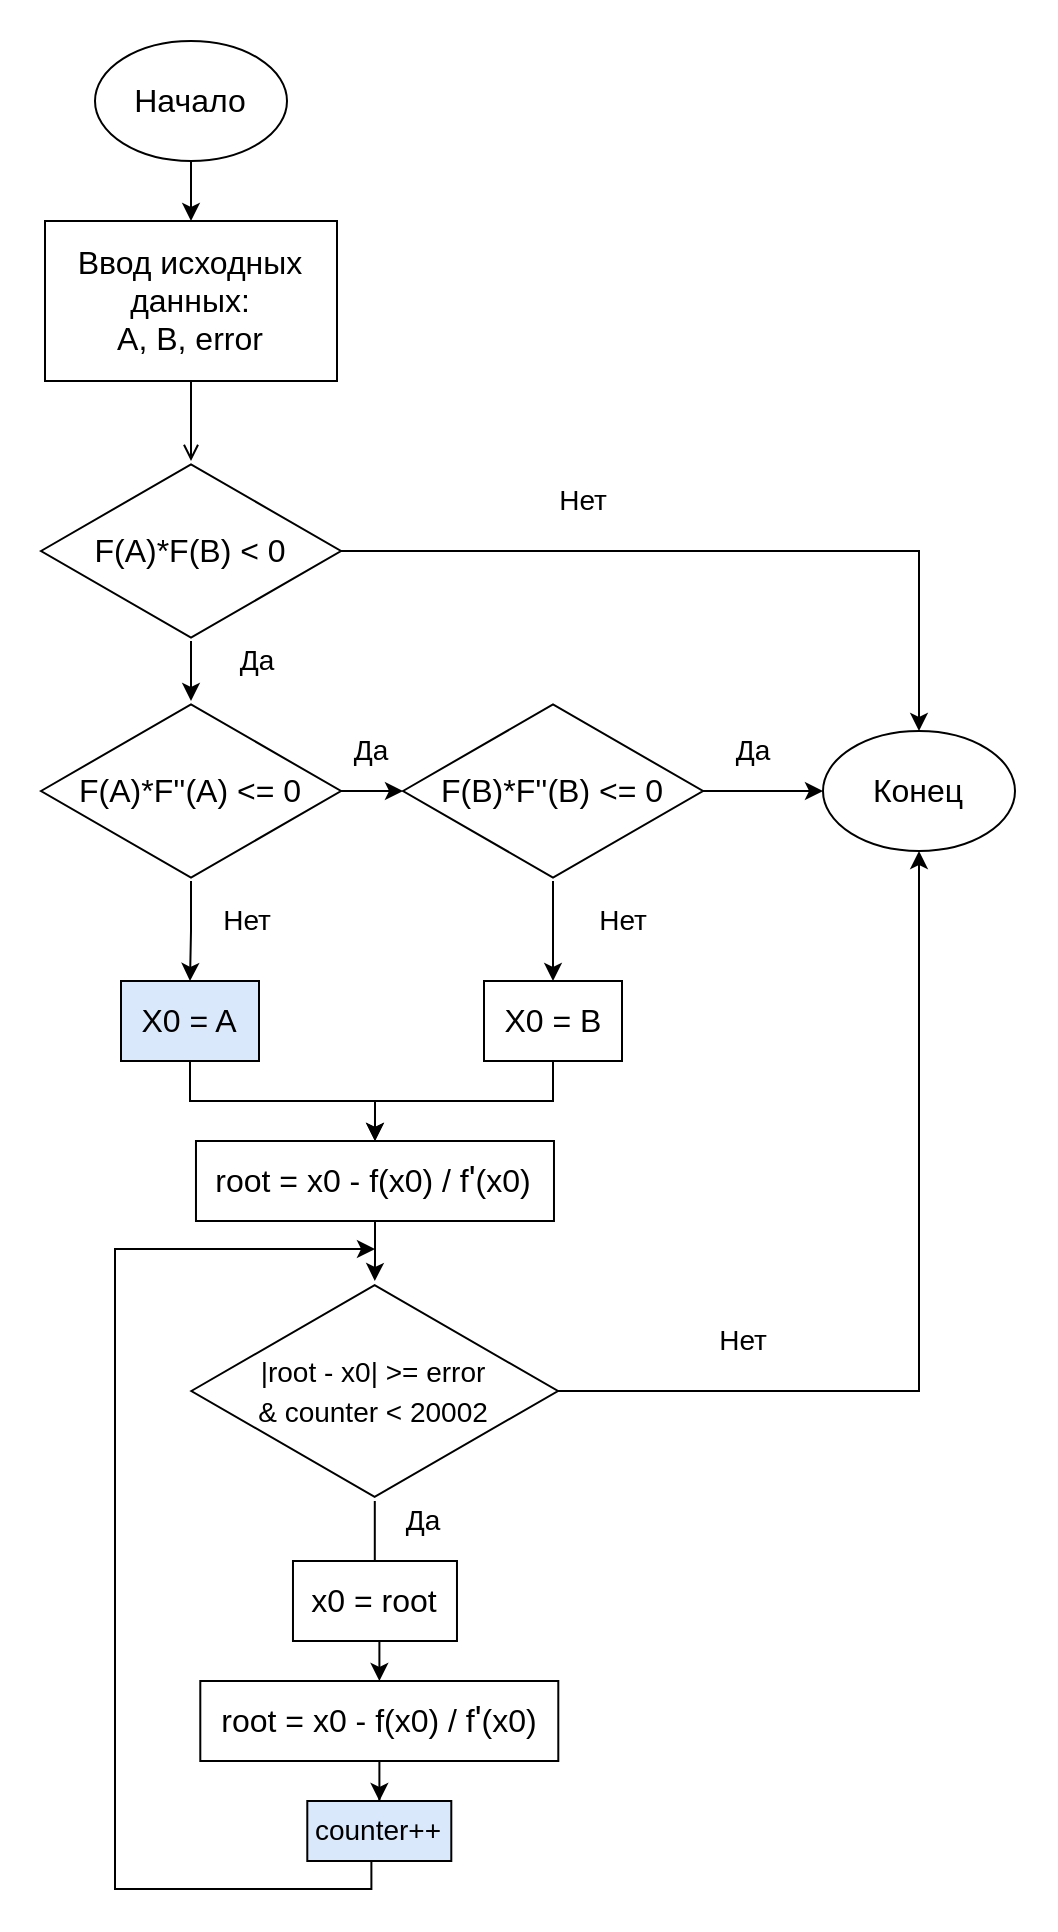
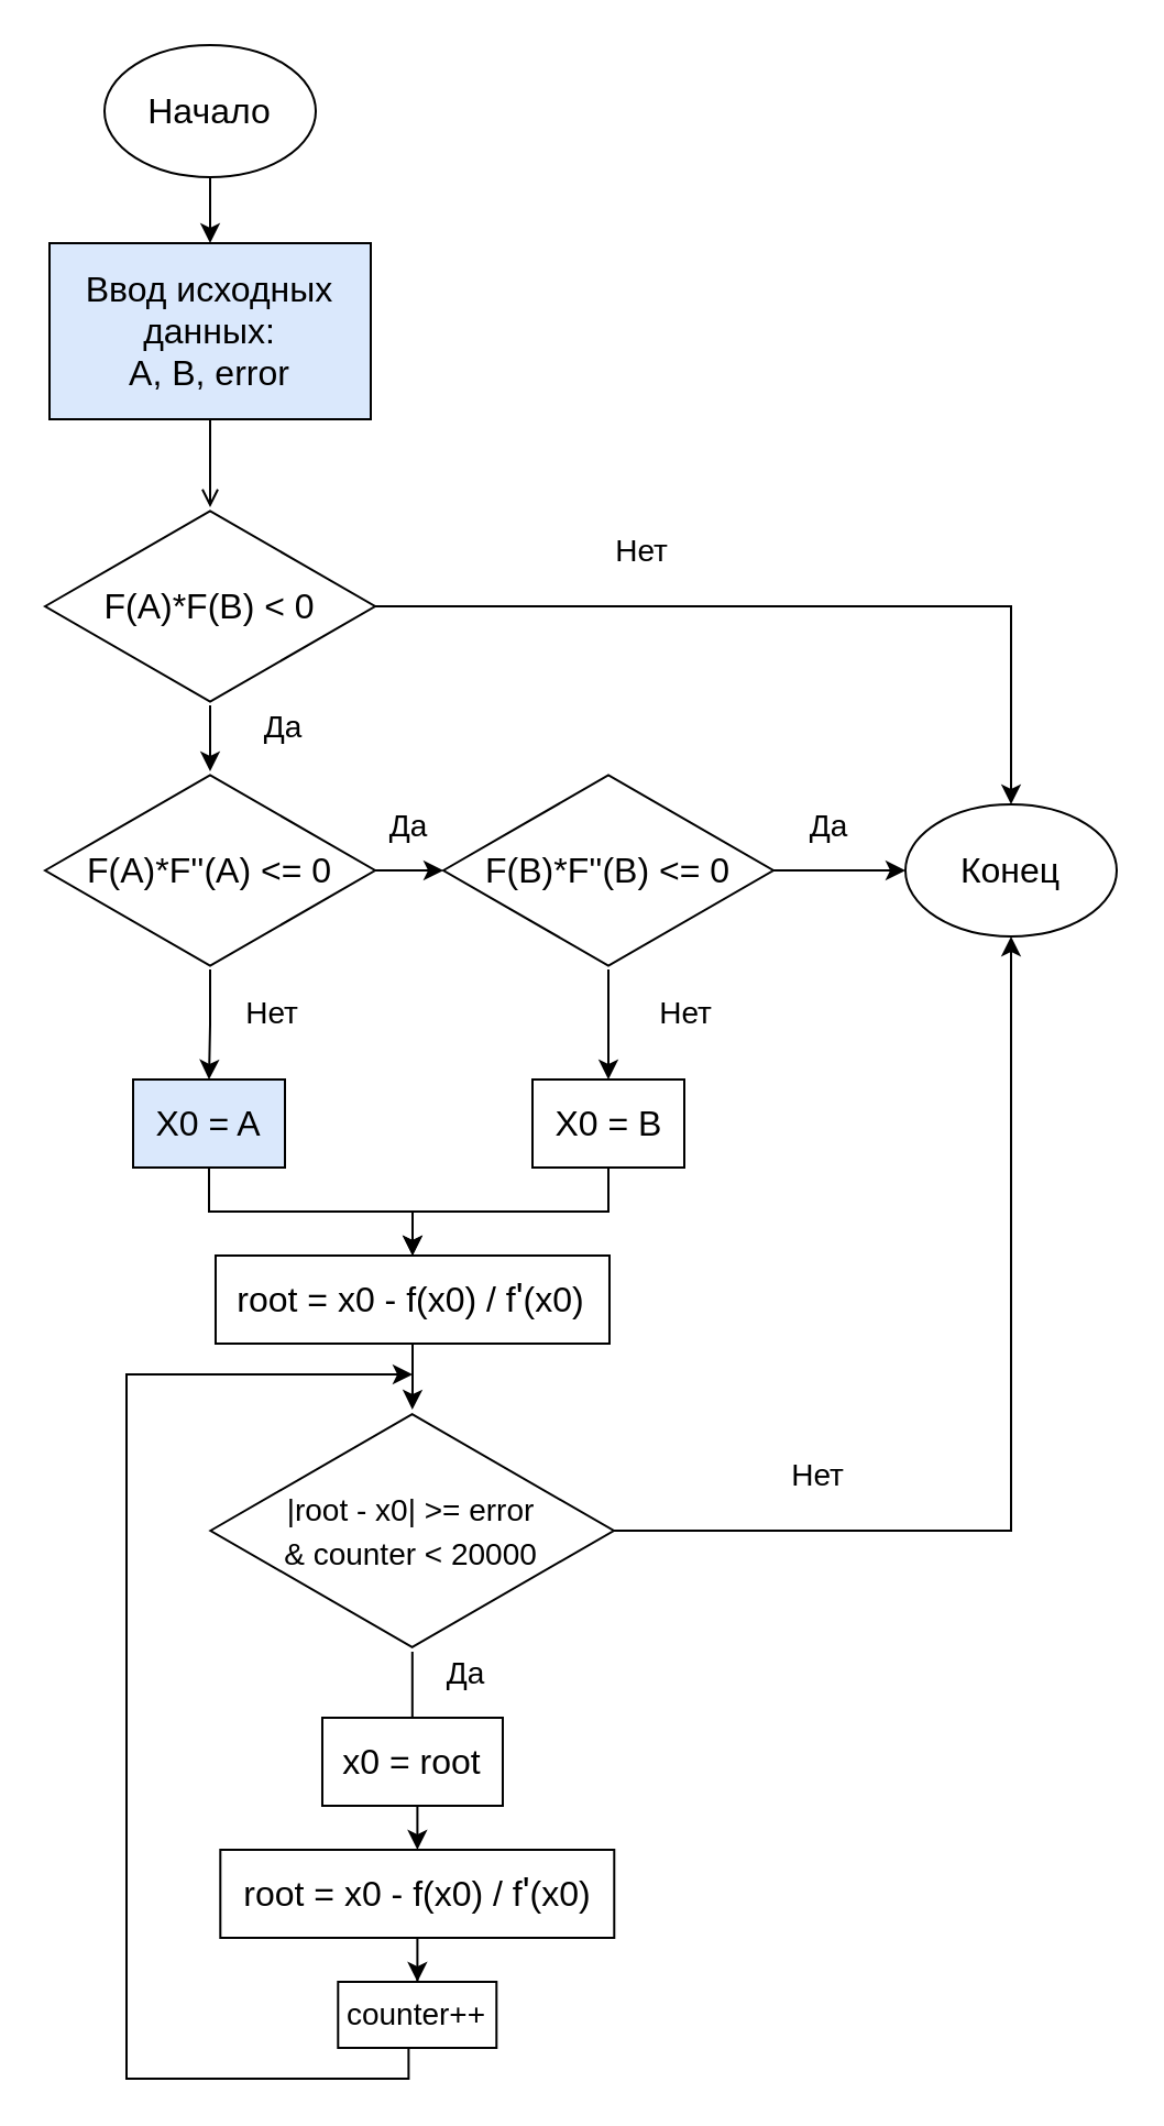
  <mxCell id="0" />
  <mxCell id="1" parent="0" />
  <mxCell id="2" value="" style="edgeStyle=orthogonalEdgeStyle;rounded=0;orthogonalLoop=1;jettySize=auto;html=1;fontSize=16;" edge="1" parent="1" source="3" target="5"><mxGeometry relative="1" as="geometry" /></mxCell>
  <mxCell id="3" value="&lt;font style=&quot;font-size: 16px&quot;&gt;Начало&lt;/font&gt;" style="ellipse;whiteSpace=wrap;html=1;" vertex="1" parent="1"><mxGeometry x="47" y="20" width="96" height="60" as="geometry" /></mxCell>
  <mxCell id="4" value="" style="edgeStyle=orthogonalEdgeStyle;rounded=0;orthogonalLoop=1;jettySize=auto;html=1;fontSize=16;endArrow=open;" edge="1" parent="1" source="5" target="8"><mxGeometry relative="1" as="geometry" /></mxCell>
- <mxCell id="5" value="Ввод исходных данных:&lt;br&gt;A, B, error" style="rounded=0;whiteSpace=wrap;html=1;fontSize=16;" vertex="1" parent="1"><mxGeometry x="22" y="110" width="146" height="80" as="geometry" /></mxCell>
+ <mxCell id="5" value="Ввод исходных данных:&lt;br&gt;A, B, error" style="rounded=0;whiteSpace=wrap;html=1;fontSize=16;fillColor=#dae8fc;" vertex="1" parent="1"><mxGeometry x="22" y="110" width="146" height="80" as="geometry" /></mxCell>
  <mxCell id="6" value="" style="edgeStyle=orthogonalEdgeStyle;rounded=0;orthogonalLoop=1;jettySize=auto;html=1;fontSize=16;" edge="1" parent="1" source="8" target="11"><mxGeometry relative="1" as="geometry" /></mxCell>
  <mxCell id="7" style="edgeStyle=orthogonalEdgeStyle;rounded=0;orthogonalLoop=1;jettySize=auto;html=1;entryX=0.5;entryY=0;entryDx=0;entryDy=0;fontSize=16;" edge="1" parent="1" source="8" target="17"><mxGeometry relative="1" as="geometry" /></mxCell>
  <mxCell id="8" value="F(A)*F(B) &amp;lt; 0" style="html=1;whiteSpace=wrap;aspect=fixed;shape=isoRectangle;fontSize=16;strokeWidth=1;" vertex="1" parent="1"><mxGeometry x="20" y="230" width="150" height="90" as="geometry" /></mxCell>
  <mxCell id="9" value="" style="edgeStyle=orthogonalEdgeStyle;rounded=0;orthogonalLoop=1;jettySize=auto;html=1;fontSize=16;" edge="1" parent="1" source="11" target="13"><mxGeometry relative="1" as="geometry" /></mxCell>
  <mxCell id="10" value="" style="edgeStyle=orthogonalEdgeStyle;rounded=0;orthogonalLoop=1;jettySize=auto;html=1;fontSize=16;" edge="1" parent="1" source="11" target="16"><mxGeometry relative="1" as="geometry" /></mxCell>
  <mxCell id="11" value="F(A)*F''(A) &amp;lt;= 0" style="html=1;whiteSpace=wrap;aspect=fixed;shape=isoRectangle;fontSize=16;" vertex="1" parent="1"><mxGeometry x="20" y="350" width="150" height="90" as="geometry" /></mxCell>
  <mxCell id="12" style="edgeStyle=orthogonalEdgeStyle;rounded=0;orthogonalLoop=1;jettySize=auto;html=1;fontSize=14;" edge="1" parent="1" source="13" target="24"><mxGeometry relative="1" as="geometry" /></mxCell>
  <mxCell id="13" value="X0 = A" style="whiteSpace=wrap;html=1;fontSize=16;fillColor=#dae8fc;" vertex="1" parent="1"><mxGeometry x="60" y="490" width="69" height="40" as="geometry" /></mxCell>
  <mxCell id="14" value="" style="edgeStyle=orthogonalEdgeStyle;rounded=0;orthogonalLoop=1;jettySize=auto;html=1;fontSize=16;entryX=0;entryY=0.5;entryDx=0;entryDy=0;" edge="1" parent="1" source="16" target="17"><mxGeometry relative="1" as="geometry"><mxPoint x="446" y="395" as="targetPoint" /></mxGeometry></mxCell>
  <mxCell id="15" value="" style="edgeStyle=orthogonalEdgeStyle;rounded=0;orthogonalLoop=1;jettySize=auto;html=1;fontSize=16;" edge="1" parent="1" source="16" target="19"><mxGeometry relative="1" as="geometry" /></mxCell>
  <mxCell id="16" value="F(B)*F''(B) &amp;lt;= 0" style="html=1;whiteSpace=wrap;aspect=fixed;shape=isoRectangle;fontSize=16;" vertex="1" parent="1"><mxGeometry x="201" y="350" width="150" height="90" as="geometry" /></mxCell>
  <mxCell id="17" value="&lt;font style=&quot;font-size: 16px&quot;&gt;Конец&lt;/font&gt;" style="ellipse;whiteSpace=wrap;html=1;" vertex="1" parent="1"><mxGeometry x="411" y="365" width="96" height="60" as="geometry" /></mxCell>
  <mxCell id="18" style="edgeStyle=orthogonalEdgeStyle;rounded=0;orthogonalLoop=1;jettySize=auto;html=1;entryX=0.5;entryY=0;entryDx=0;entryDy=0;fontSize=14;" edge="1" parent="1" source="19" target="24"><mxGeometry relative="1" as="geometry" /></mxCell>
  <mxCell id="19" value="X0 = B" style="whiteSpace=wrap;html=1;fontSize=16;" vertex="1" parent="1"><mxGeometry x="241.5" y="490" width="69" height="40" as="geometry" /></mxCell>
  <mxCell id="20" value="" style="edgeStyle=orthogonalEdgeStyle;rounded=0;orthogonalLoop=1;jettySize=auto;html=1;fontSize=14;" edge="1" parent="1" source="22" target="27"><mxGeometry relative="1" as="geometry" /></mxCell>
  <mxCell id="21" style="edgeStyle=orthogonalEdgeStyle;rounded=0;orthogonalLoop=1;jettySize=auto;html=1;entryX=0.5;entryY=1;entryDx=0;entryDy=0;fontSize=14;" edge="1" parent="1" source="22" target="17"><mxGeometry relative="1" as="geometry" /></mxCell>
- <mxCell id="22" value="&lt;font style=&quot;font-size: 14px&quot;&gt;|root - x0| &amp;gt;= error&lt;br&gt;&amp;amp; counter &amp;lt; 20002&lt;/font&gt;" style="html=1;whiteSpace=wrap;aspect=fixed;shape=isoRectangle;fontSize=16;" vertex="1" parent="1"><mxGeometry x="95.16" y="640" width="183.33" height="110" as="geometry" /></mxCell>
+ <mxCell id="22" value="&lt;font style=&quot;font-size: 14px&quot;&gt;|root - x0| &amp;gt;= error&lt;br&gt;&amp;amp; counter &amp;lt; 20000&lt;/font&gt;" style="html=1;whiteSpace=wrap;aspect=fixed;shape=isoRectangle;fontSize=16;" vertex="1" parent="1"><mxGeometry x="95.16" y="640" width="183.33" height="110" as="geometry" /></mxCell>
  <mxCell id="23" value="" style="edgeStyle=orthogonalEdgeStyle;rounded=0;orthogonalLoop=1;jettySize=auto;html=1;fontSize=14;" edge="1" parent="1" source="24" target="22"><mxGeometry relative="1" as="geometry" /></mxCell>
  <mxCell id="24" value="root = x0 - f(x0) / f&lt;font style=&quot;font-size: 18px&quot;&gt;'&lt;/font&gt;(x0)" style="rounded=0;whiteSpace=wrap;html=1;fontSize=16;" vertex="1" parent="1"><mxGeometry x="97.49" y="570" width="179" height="40" as="geometry" /></mxCell>
  <mxCell id="25" value="&lt;font style=&quot;font-size: 16px&quot;&gt;x0 = root&lt;/font&gt;" style="rounded=0;whiteSpace=wrap;html=1;fontSize=18;" vertex="1" parent="1"><mxGeometry x="145.99" y="780" width="82" height="40" as="geometry" /></mxCell>
  <mxCell id="26" value="" style="edgeStyle=orthogonalEdgeStyle;rounded=0;orthogonalLoop=1;jettySize=auto;html=1;fontSize=14;" edge="1" parent="1" source="27" target="29"><mxGeometry relative="1" as="geometry" /></mxCell>
  <mxCell id="27" value="root = x0 - f(x0) / f&lt;font style=&quot;font-size: 18px&quot;&gt;'&lt;/font&gt;(x0)" style="rounded=0;whiteSpace=wrap;html=1;fontSize=16;" vertex="1" parent="1"><mxGeometry x="99.65" y="840" width="179" height="40" as="geometry" /></mxCell>
  <mxCell id="28" style="edgeStyle=orthogonalEdgeStyle;rounded=0;orthogonalLoop=1;jettySize=auto;html=1;fontSize=14;" edge="1" parent="1"><mxGeometry relative="1" as="geometry"><mxPoint x="187" y="624" as="targetPoint" /><mxPoint x="185.185" y="924" as="sourcePoint" /><Array as="points"><mxPoint x="185" y="944" /><mxPoint x="57" y="944" /><mxPoint x="57" y="624" /><mxPoint x="177" y="624" /></Array></mxGeometry></mxCell>
- <mxCell id="29" value="counter++" style="rounded=0;whiteSpace=wrap;html=1;fontSize=14;fillColor=#dae8fc;" vertex="1" parent="1"><mxGeometry x="153.15" y="900" width="72" height="30" as="geometry" /></mxCell>
+ <mxCell id="29" value="counter++" style="rounded=0;whiteSpace=wrap;html=1;fontSize=14;" vertex="1" parent="1"><mxGeometry x="153.15" y="900" width="72" height="30" as="geometry" /></mxCell>
  <mxCell id="30" value="Нет" style="text;html=1;resizable=0;autosize=1;align=center;verticalAlign=middle;points=[];fillColor=none;strokeColor=none;rounded=0;fontSize=14;" vertex="1" parent="1"><mxGeometry x="270.5" y="240" width="40" height="20" as="geometry" /></mxCell>
  <mxCell id="31" value="Да" style="text;html=1;resizable=0;autosize=1;align=center;verticalAlign=middle;points=[];fillColor=none;strokeColor=none;rounded=0;fontSize=14;" vertex="1" parent="1"><mxGeometry x="113" y="320" width="30" height="20" as="geometry" /></mxCell>
  <mxCell id="32" value="Да" style="text;html=1;resizable=0;autosize=1;align=center;verticalAlign=middle;points=[];fillColor=none;strokeColor=none;rounded=0;fontSize=14;" vertex="1" parent="1"><mxGeometry x="169.83" y="365" width="30" height="20" as="geometry" /></mxCell>
  <mxCell id="33" value="Да" style="text;html=1;resizable=0;autosize=1;align=center;verticalAlign=middle;points=[];fillColor=none;strokeColor=none;rounded=0;fontSize=14;" vertex="1" parent="1"><mxGeometry x="361" y="365" width="30" height="20" as="geometry" /></mxCell>
  <mxCell id="34" value="Нет" style="text;html=1;resizable=0;autosize=1;align=center;verticalAlign=middle;points=[];fillColor=none;strokeColor=none;rounded=0;fontSize=14;" vertex="1" parent="1"><mxGeometry x="291" y="450" width="40" height="20" as="geometry" /></mxCell>
  <mxCell id="35" value="Нет" style="text;html=1;resizable=0;autosize=1;align=center;verticalAlign=middle;points=[];fillColor=none;strokeColor=none;rounded=0;fontSize=14;" vertex="1" parent="1"><mxGeometry x="103" y="450" width="40" height="20" as="geometry" /></mxCell>
  <mxCell id="36" value="Нет" style="text;html=1;resizable=0;autosize=1;align=center;verticalAlign=middle;points=[];fillColor=none;strokeColor=none;rounded=0;fontSize=14;" vertex="1" parent="1"><mxGeometry x="351" y="660" width="40" height="20" as="geometry" /></mxCell>
  <mxCell id="37" value="Да" style="text;html=1;resizable=0;autosize=1;align=center;verticalAlign=middle;points=[];fillColor=none;strokeColor=none;rounded=0;fontSize=14;" vertex="1" parent="1"><mxGeometry x="196" y="750" width="30" height="20" as="geometry" /></mxCell>
